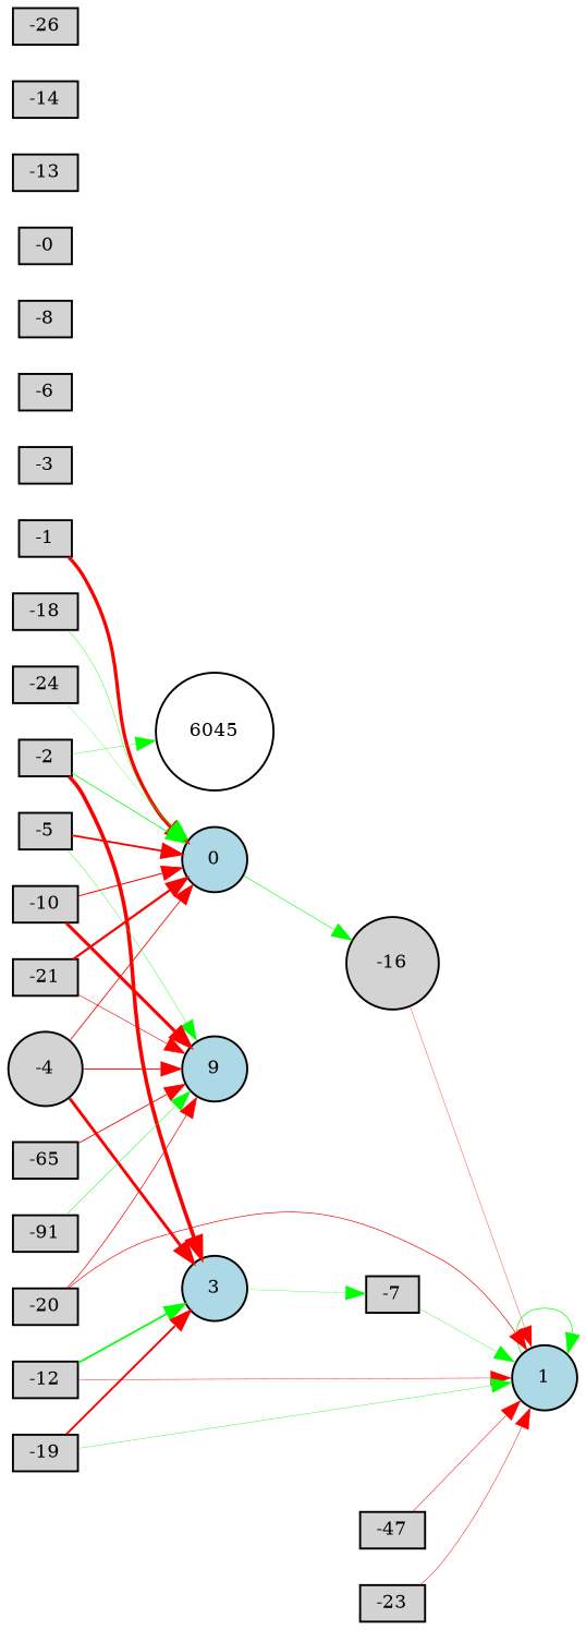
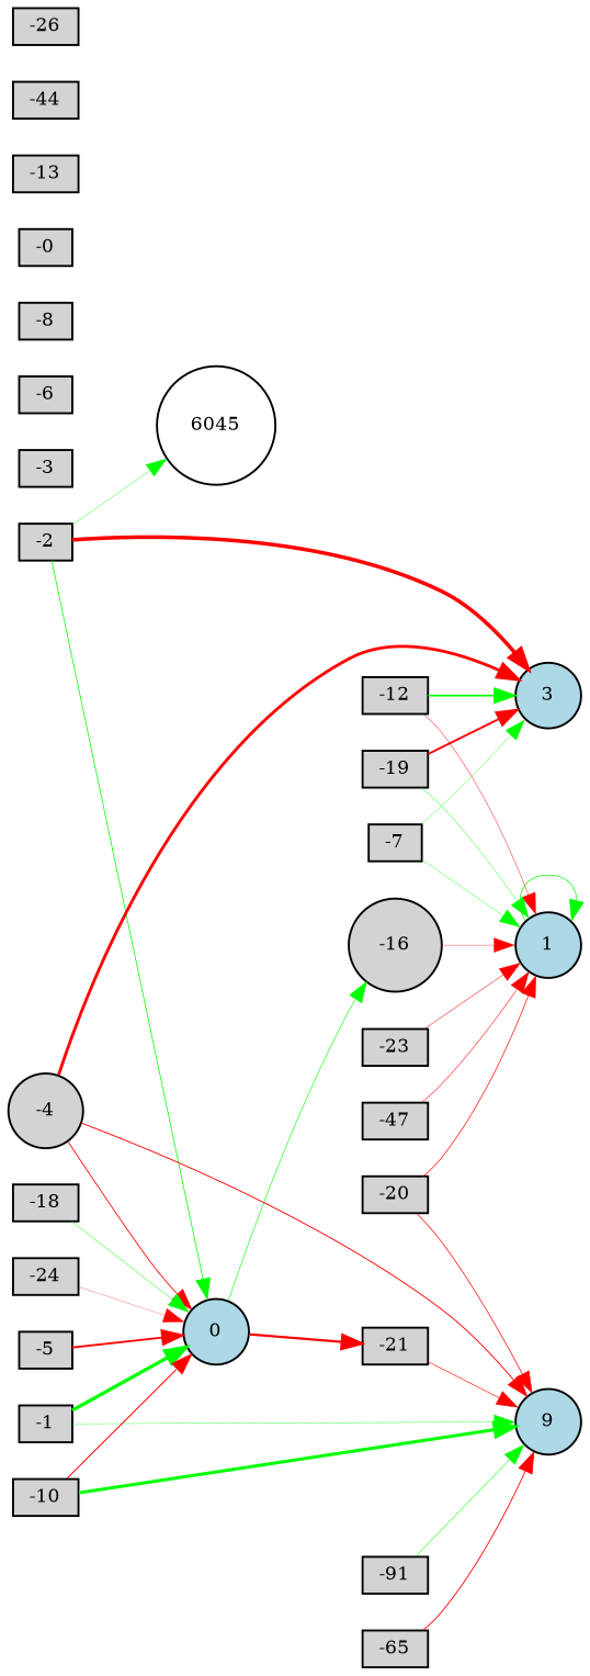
  digraph {
    rankdir=LR
    node [fillcolor=lightgray fontsize=9 shape=box style=filled]
    edge [color=red style=solid]
    -1 [height=0.2 width=0.2]
    0 [fillcolor=lightblue height=0.2 shape=circle width=0.2]
    n3 [fillcolor=lightblue height=0.2 label=9 shape=circle width=0.2]
    -16 [height=0.2 shape=circle width=0.2]
    -2 [height=0.2 width=0.2]
    3 [fillcolor=lightblue height=0.2 shape=circle width=0.2]
    6045 [fillcolor=white height=0.2 shape=circle width=0.2]
    -3 [height=0.2 width=0.2]
    -4 [height=0.2 shape=circle width=0.2]
    -5 [height=0.2 width=0.2]
    -6 [height=0.2 width=0.2]
    -7 [height=0.2 width=0.2]
    1 [fillcolor=lightblue height=0.2 shape=circle width=0.2]
    -8 [height=0.2 width=0.2]
    n15 [height=0.2 label=-0 width=0.2]
    -10 [height=0.2 width=0.2]
    n17 [height=0.2 label=-91 width=0.2]
    -12 [height=0.2 width=0.2]
    -13 [height=0.2 width=0.2]
-   -14 [height=0.2 width=0.2]
+   -14 [height=0.2 width=0.2 label=-44]
    n21 [height=0.2 label=-65 width=0.2]
    n22 [height=0.2 label=-47 width=0.2]
    -18 [height=0.2 width=0.2]
    -19 [height=0.2 width=0.2]
    -20 [height=0.2 width=0.2]
    -21 [height=0.2 width=0.2]
    n27 [height=0.2 label=-26 width=0.2]
    -23 [height=0.2 width=0.2]
    -24 [height=0.2 width=0.2]
-   -1 -> 0 [penwidth=1.7007809379716265]
-   -5 -> n3 [color=green penwidth=0.2011010322323871]
+   -1 -> 0 [color=green penwidth=1.7007809379716265]
+   -1 -> n3 [color=green penwidth=0.2011010322323871]
    0 -> -16 [color=green penwidth=0.3077630916258929]
    -16 -> 1 [penwidth=0.17331341960948923]
    -2 -> 0 [color=green penwidth=0.389754441480231]
    -2 -> 3 [penwidth=1.8616774268654457]
    -2 -> 6045 [color=green penwidth=0.18943076106181056]
    -4 -> 0 [penwidth=0.4386889823608525]
    -4 -> n3 [penwidth=0.4799793974332711]
    -4 -> 3 [penwidth=1.487083825143942]
    -5 -> 0 [penwidth=0.959885271910717]
-   3 -> -7 [color=green penwidth=0.1586392309668192]
+   -7 -> 3 [color=green penwidth=0.1586392309668192]
    -7 -> 1 [color=green penwidth=0.1795583772967223]
    1 -> 1 [color=green penwidth=0.3623739715695423]
    -10 -> 0 [penwidth=0.5403746926592159]
-   -10 -> n3 [penwidth=1.5925441436700467]
+   -10 -> n3 [color=green penwidth=1.5925441436700467]
    n17 -> n3 [color=green penwidth=0.25770574272150626]
    -12 -> 3 [color=green penwidth=0.8808310490300003]
    -12 -> 1 [penwidth=0.2233302846471642]
    n21 -> n3 [penwidth=0.45519416960842685]
    n22 -> 1 [penwidth=0.2740841919188174]
    -18 -> 0 [color=green penwidth=0.21337249504123962]
    -19 -> 3 [penwidth=0.9928118437809175]
    -19 -> 1 [color=green penwidth=0.19108625423744047]
    -20 -> n3 [penwidth=0.36762189623927266]
    -20 -> 1 [penwidth=0.35229745267540413]
-   -21 -> 0 [penwidth=1.1506613443284741]
+   0 -> -21 [penwidth=1.1506613443284741]
    -21 -> n3 [penwidth=0.31171960482003525]
    -23 -> 1 [penwidth=0.2471683355403361]
-   -24 -> 0 [color=green penwidth=0.13050670567285486]
+   -24 -> 0 [penwidth=0.13050670567285486]
  }
